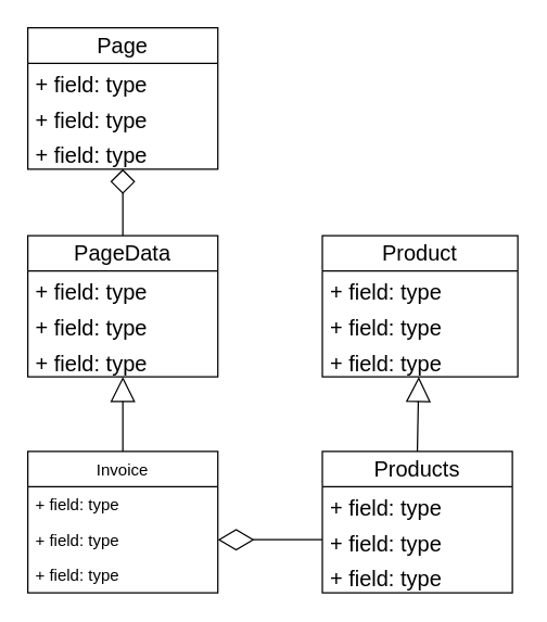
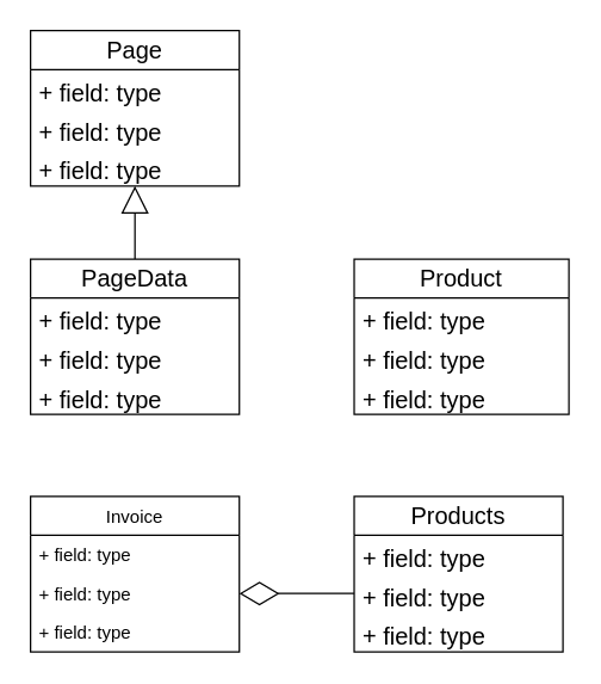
  <mxCell id="0" />
  <mxCell id="1" parent="0" />
  <mxCell id="2" value="Product" style="swimlane;fontStyle=0;childLayout=stackLayout;horizontal=1;startSize=26;fillColor=none;horizontalStack=0;resizeParent=1;resizeParentMax=0;resizeLast=0;collapsible=1;marginBottom=0;whiteSpace=wrap;html=1;fontSize=16;" parent="1" vertex="1"><mxGeometry x="237" y="173" width="144" height="104" as="geometry" /></mxCell>
  <mxCell id="3" value="+ field: type" style="text;strokeColor=none;fillColor=none;align=left;verticalAlign=top;spacingLeft=4;spacingRight=4;overflow=hidden;rotatable=0;points=[[0,0.5],[1,0.5]];portConstraint=eastwest;whiteSpace=wrap;html=1;fontSize=16;" parent="2" vertex="1"><mxGeometry y="26" width="144" height="26" as="geometry" /></mxCell>
  <mxCell id="4" value="+ field: type" style="text;strokeColor=none;fillColor=none;align=left;verticalAlign=top;spacingLeft=4;spacingRight=4;overflow=hidden;rotatable=0;points=[[0,0.5],[1,0.5]];portConstraint=eastwest;whiteSpace=wrap;html=1;fontSize=16;" parent="2" vertex="1"><mxGeometry y="52" width="144" height="26" as="geometry" /></mxCell>
  <mxCell id="5" value="+ field: type" style="text;strokeColor=none;fillColor=none;align=left;verticalAlign=top;spacingLeft=4;spacingRight=4;overflow=hidden;rotatable=0;points=[[0,0.5],[1,0.5]];portConstraint=eastwest;whiteSpace=wrap;html=1;fontSize=16;" parent="2" vertex="1"><mxGeometry y="78" width="144" height="26" as="geometry" /></mxCell>
  <mxCell id="6" value="PageData" style="swimlane;fontStyle=0;childLayout=stackLayout;horizontal=1;startSize=26;fillColor=none;horizontalStack=0;resizeParent=1;resizeParentMax=0;resizeLast=0;collapsible=1;marginBottom=0;whiteSpace=wrap;html=1;fontSize=16;" parent="1" vertex="1"><mxGeometry x="20" y="173" width="140" height="104" as="geometry" /></mxCell>
  <mxCell id="7" value="+ field: type" style="text;strokeColor=none;fillColor=none;align=left;verticalAlign=top;spacingLeft=4;spacingRight=4;overflow=hidden;rotatable=0;points=[[0,0.5],[1,0.5]];portConstraint=eastwest;whiteSpace=wrap;html=1;fontSize=16;" parent="6" vertex="1"><mxGeometry y="26" width="140" height="26" as="geometry" /></mxCell>
  <mxCell id="8" value="+ field: type" style="text;strokeColor=none;fillColor=none;align=left;verticalAlign=top;spacingLeft=4;spacingRight=4;overflow=hidden;rotatable=0;points=[[0,0.5],[1,0.5]];portConstraint=eastwest;whiteSpace=wrap;html=1;fontSize=16;" parent="6" vertex="1"><mxGeometry y="52" width="140" height="26" as="geometry" /></mxCell>
  <mxCell id="9" value="+ field: type" style="text;strokeColor=none;fillColor=none;align=left;verticalAlign=top;spacingLeft=4;spacingRight=4;overflow=hidden;rotatable=0;points=[[0,0.5],[1,0.5]];portConstraint=eastwest;whiteSpace=wrap;html=1;fontSize=16;" parent="6" vertex="1"><mxGeometry y="78" width="140" height="26" as="geometry" /></mxCell>
  <mxCell id="10" value="Page" style="swimlane;fontStyle=0;childLayout=stackLayout;horizontal=1;startSize=26;fillColor=none;horizontalStack=0;resizeParent=1;resizeParentMax=0;resizeLast=0;collapsible=1;marginBottom=0;whiteSpace=wrap;html=1;fontSize=16;" parent="1" vertex="1"><mxGeometry x="20" y="20" width="140" height="104" as="geometry" /></mxCell>
  <mxCell id="11" value="+ field: type" style="text;strokeColor=none;fillColor=none;align=left;verticalAlign=top;spacingLeft=4;spacingRight=4;overflow=hidden;rotatable=0;points=[[0,0.5],[1,0.5]];portConstraint=eastwest;whiteSpace=wrap;html=1;fontSize=16;" parent="10" vertex="1"><mxGeometry y="26" width="140" height="26" as="geometry" /></mxCell>
  <mxCell id="12" value="+ field: type" style="text;strokeColor=none;fillColor=none;align=left;verticalAlign=top;spacingLeft=4;spacingRight=4;overflow=hidden;rotatable=0;points=[[0,0.5],[1,0.5]];portConstraint=eastwest;whiteSpace=wrap;html=1;fontSize=16;" parent="10" vertex="1"><mxGeometry y="52" width="140" height="26" as="geometry" /></mxCell>
  <mxCell id="13" value="+ field: type" style="text;strokeColor=none;fillColor=none;align=left;verticalAlign=top;spacingLeft=4;spacingRight=4;overflow=hidden;rotatable=0;points=[[0,0.5],[1,0.5]];portConstraint=eastwest;whiteSpace=wrap;html=1;fontSize=16;" parent="10" vertex="1"><mxGeometry y="78" width="140" height="26" as="geometry" /></mxCell>
  <mxCell id="14" value="Products" style="swimlane;fontStyle=0;childLayout=stackLayout;horizontal=1;startSize=26;fillColor=none;horizontalStack=0;resizeParent=1;resizeParentMax=0;resizeLast=0;collapsible=1;marginBottom=0;whiteSpace=wrap;html=1;fontSize=16;" parent="1" vertex="1"><mxGeometry x="237" y="332" width="140" height="104" as="geometry" /></mxCell>
  <mxCell id="15" value="+ field: type" style="text;strokeColor=none;fillColor=none;align=left;verticalAlign=top;spacingLeft=4;spacingRight=4;overflow=hidden;rotatable=0;points=[[0,0.5],[1,0.5]];portConstraint=eastwest;whiteSpace=wrap;html=1;fontSize=16;" parent="14" vertex="1"><mxGeometry y="26" width="140" height="26" as="geometry" /></mxCell>
  <mxCell id="16" value="+ field: type" style="text;strokeColor=none;fillColor=none;align=left;verticalAlign=top;spacingLeft=4;spacingRight=4;overflow=hidden;rotatable=0;points=[[0,0.5],[1,0.5]];portConstraint=eastwest;whiteSpace=wrap;html=1;fontSize=16;" parent="14" vertex="1"><mxGeometry y="52" width="140" height="26" as="geometry" /></mxCell>
  <mxCell id="17" value="+ field: type" style="text;strokeColor=none;fillColor=none;align=left;verticalAlign=top;spacingLeft=4;spacingRight=4;overflow=hidden;rotatable=0;points=[[0,0.5],[1,0.5]];portConstraint=eastwest;whiteSpace=wrap;html=1;fontSize=16;" parent="14" vertex="1"><mxGeometry y="78" width="140" height="26" as="geometry" /></mxCell>
  <mxCell id="18" value="" style="endArrow=diamondThin;endFill=0;endSize=24;html=1;rounded=0;fontSize=12;curved=1;exitX=0;exitY=0.5;exitDx=0;exitDy=0;" parent="1" source="16" edge="1" target="21"><mxGeometry width="160" relative="1" as="geometry"><mxPoint x="276" y="338" as="sourcePoint" /><mxPoint x="161" y="230" as="targetPoint" /></mxGeometry></mxCell>
  <mxCell id="19" value="Invoice" style="swimlane;fontStyle=0;childLayout=stackLayout;horizontal=1;startSize=26;fillColor=none;horizontalStack=0;resizeParent=1;resizeParentMax=0;resizeLast=0;collapsible=1;marginBottom=0;" vertex="1" parent="1"><mxGeometry x="20" y="332" width="140" height="104" as="geometry" /></mxCell>
  <mxCell id="20" value="+ field: type" style="text;strokeColor=none;fillColor=none;align=left;verticalAlign=top;spacingLeft=4;spacingRight=4;overflow=hidden;rotatable=0;points=[[0,0.5],[1,0.5]];portConstraint=eastwest;" vertex="1" parent="19"><mxGeometry y="26" width="140" height="26" as="geometry" /></mxCell>
  <mxCell id="21" value="+ field: type" style="text;strokeColor=none;fillColor=none;align=left;verticalAlign=top;spacingLeft=4;spacingRight=4;overflow=hidden;rotatable=0;points=[[0,0.5],[1,0.5]];portConstraint=eastwest;" vertex="1" parent="19"><mxGeometry y="52" width="140" height="26" as="geometry" /></mxCell>
  <mxCell id="22" value="+ field: type" style="text;strokeColor=none;fillColor=none;align=left;verticalAlign=top;spacingLeft=4;spacingRight=4;overflow=hidden;rotatable=0;points=[[0,0.5],[1,0.5]];portConstraint=eastwest;" vertex="1" parent="19"><mxGeometry y="78" width="140" height="26" as="geometry" /></mxCell>
- <mxCell id="23" value="" style="endArrow=block;endSize=16;endFill=0;html=1;rounded=0;" edge="1" parent="1" source="19" target="6"><mxGeometry width="160" relative="1" as="geometry"><mxPoint x="278" y="469" as="sourcePoint" /><mxPoint x="223" y="278" as="targetPoint" /></mxGeometry></mxCell>
- <mxCell id="24" value="" style="endArrow=diamond;endSize=16;endFill=0;html=1;rounded=0;exitX=0.5;exitY=0;exitDx=0;exitDy=0;" edge="1" parent="1" source="6" target="10"><mxGeometry width="160" relative="1" as="geometry"><mxPoint x="-178" y="292" as="sourcePoint" /><mxPoint x="-18" y="292" as="targetPoint" /></mxGeometry></mxCell>
- <mxCell id="25" value="" style="endArrow=block;endSize=16;endFill=0;html=1;rounded=0;exitX=0.5;exitY=0;exitDx=0;exitDy=0;" edge="1" parent="1" source="14" target="2"><mxGeometry width="160" relative="1" as="geometry"><mxPoint x="343" y="490" as="sourcePoint" /><mxPoint x="503" y="490" as="targetPoint" /></mxGeometry></mxCell>
+ <mxCell id="24" value="" style="endArrow=block;endSize=16;endFill=0;html=1;rounded=0;exitX=0.5;exitY=0;exitDx=0;exitDy=0;" edge="1" parent="1" source="6" target="10"><mxGeometry width="160" relative="1" as="geometry"><mxPoint x="-178" y="292" as="sourcePoint" /><mxPoint x="-18" y="292" as="targetPoint" /></mxGeometry></mxCell>
